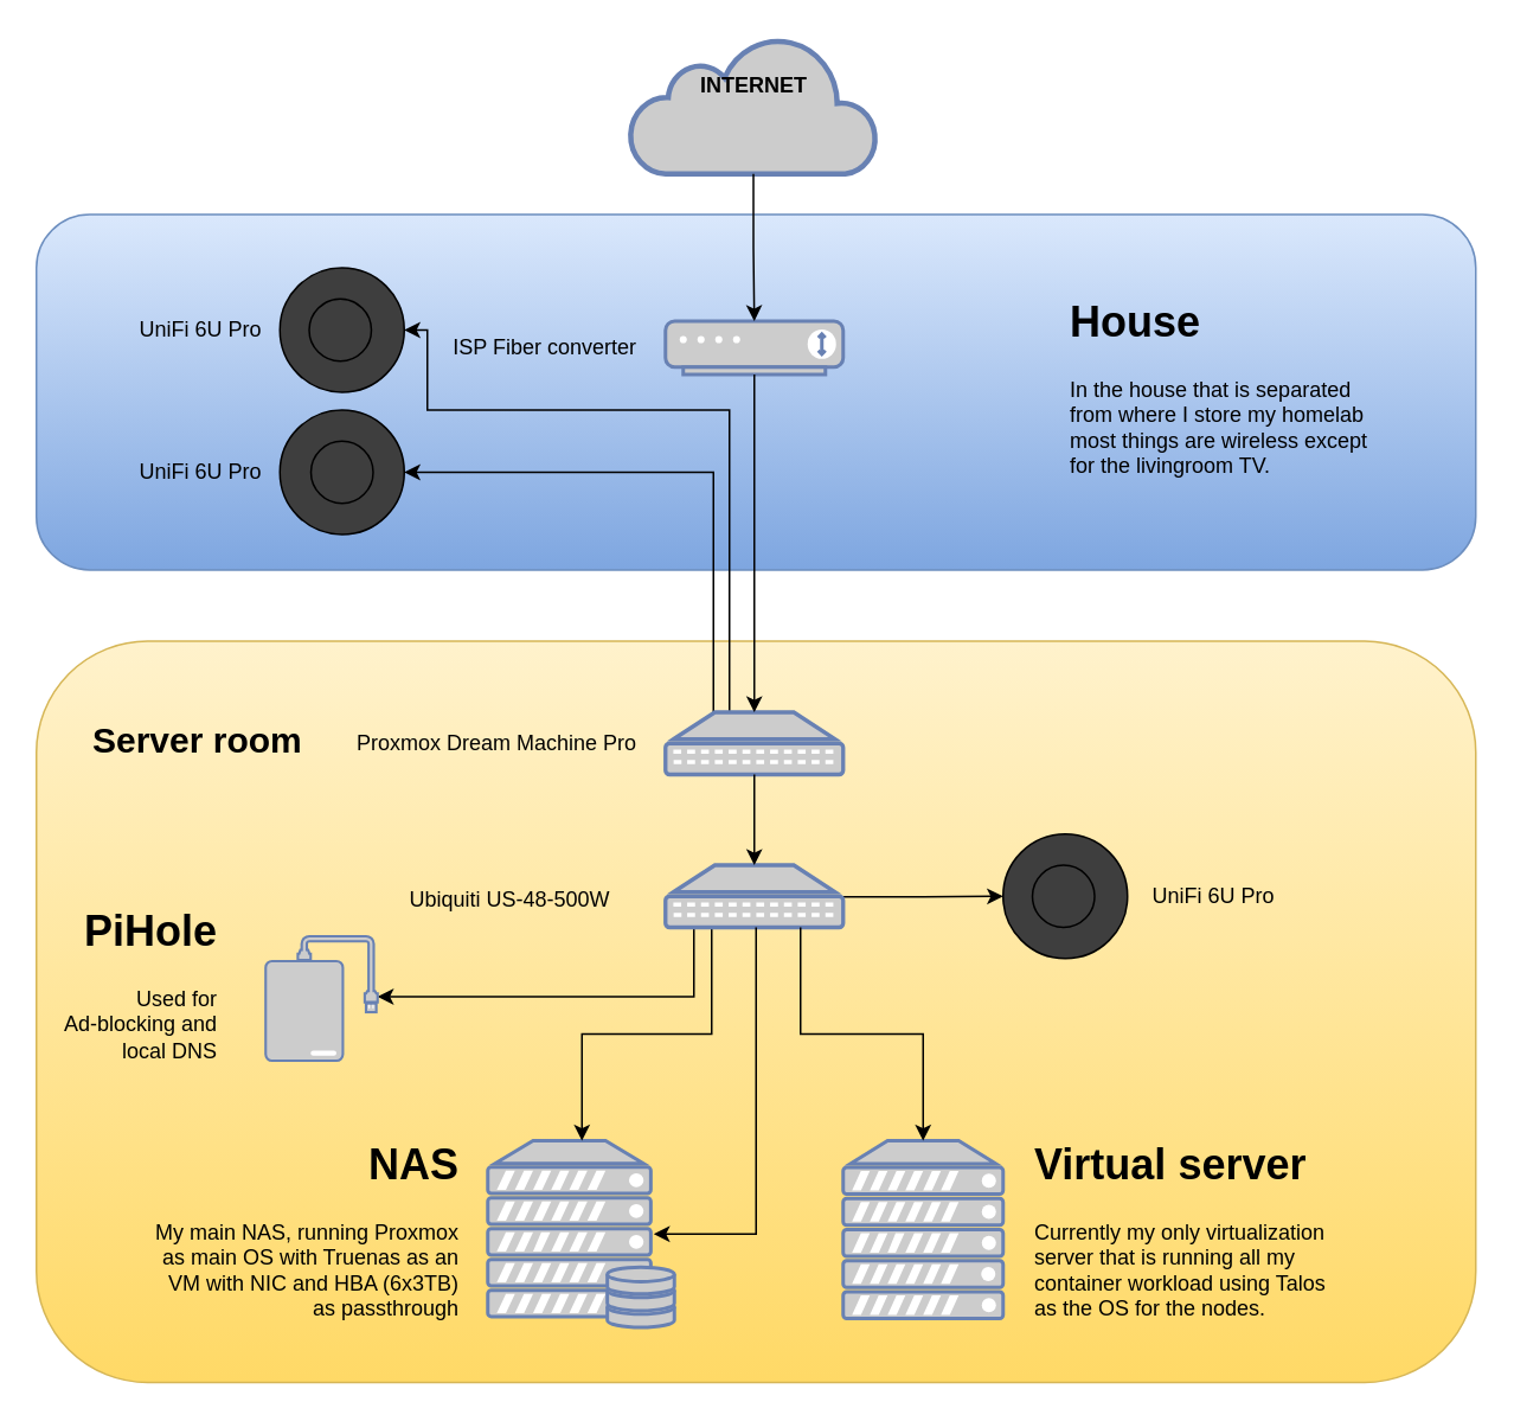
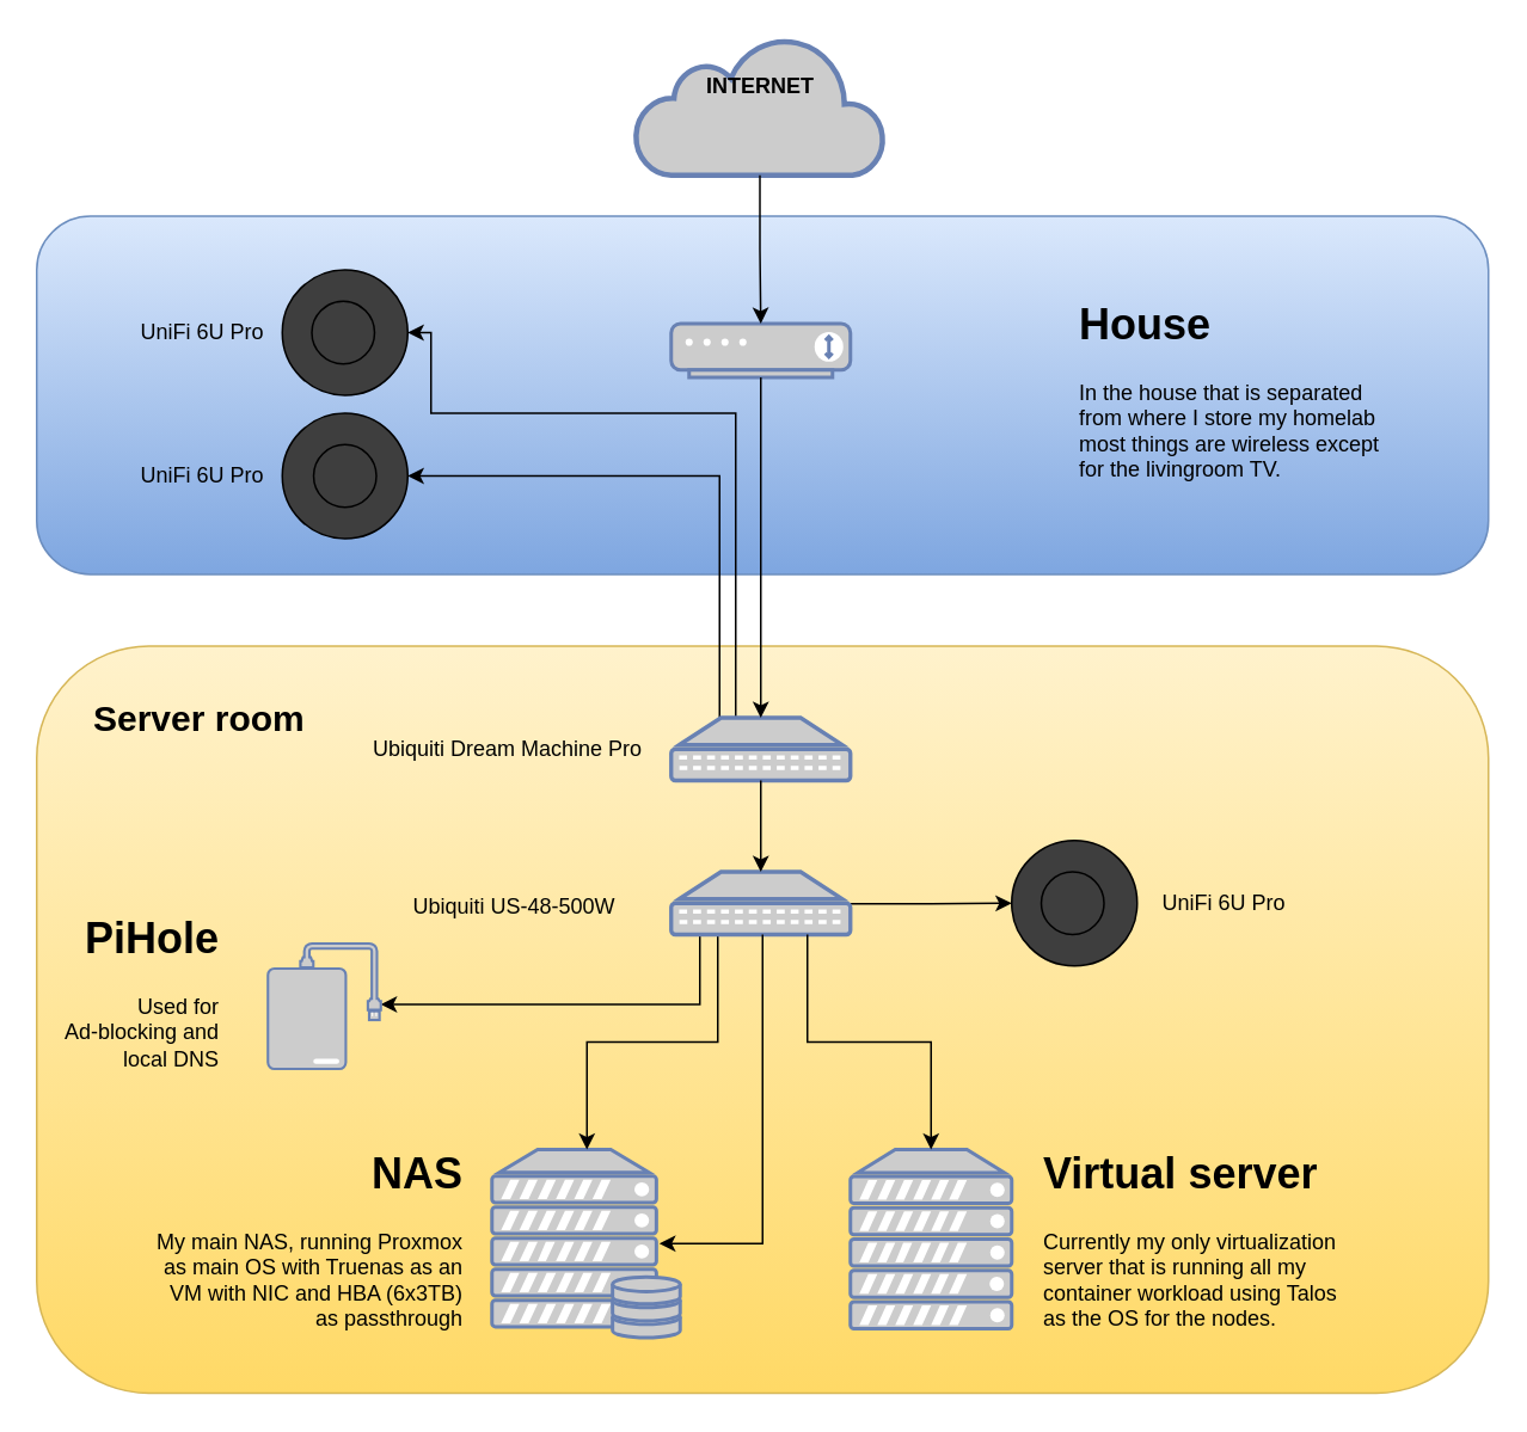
  <mxCell id="0" />
  <mxCell id="1" parent="0" />
  <mxCell id="2" value="" style="rounded=1;whiteSpace=wrap;html=1;fillColor=#dae8fc;gradientColor=#7ea6e0;strokeColor=#6c8ebf;" vertex="1" parent="1"><mxGeometry x="20" y="120" width="810" height="200" as="geometry" /></mxCell>
  <mxCell id="3" value="" style="rounded=1;whiteSpace=wrap;html=1;fillColor=#fff2cc;gradientColor=#ffd966;strokeColor=#d6b656;" vertex="1" parent="1"><mxGeometry x="20" y="360" width="810" height="417" as="geometry" /></mxCell>
  <mxCell id="4" value="" style="fontColor=#0066CC;verticalAlign=top;verticalLabelPosition=bottom;labelPosition=center;align=center;html=1;outlineConnect=0;fillColor=#CCCCCC;strokeColor=#6881B3;gradientColor=none;gradientDirection=north;strokeWidth=2;shape=mxgraph.networks.server;" vertex="1" parent="1"><mxGeometry x="474" y="641" width="90" height="100" as="geometry" /></mxCell>
  <mxCell id="5" value="" style="fontColor=#0066CC;verticalAlign=top;verticalLabelPosition=bottom;labelPosition=center;align=center;html=1;outlineConnect=0;fillColor=#CCCCCC;strokeColor=#6881B3;gradientColor=none;gradientDirection=north;strokeWidth=2;shape=mxgraph.networks.server_storage;" vertex="1" parent="1"><mxGeometry x="274" y="641" width="105" height="105" as="geometry" /></mxCell>
  <mxCell id="6" style="edgeStyle=orthogonalEdgeStyle;rounded=0;orthogonalLoop=1;jettySize=auto;html=1;exitX=0.5;exitY=1;exitDx=0;exitDy=0;exitPerimeter=0;" edge="1" parent="1" source="9" target="5"><mxGeometry relative="1" as="geometry"><Array as="points"><mxPoint x="400" y="521" /><mxPoint x="400" y="581" /><mxPoint x="327" y="581" /></Array></mxGeometry></mxCell>
  <mxCell id="7" style="edgeStyle=orthogonalEdgeStyle;rounded=0;orthogonalLoop=1;jettySize=auto;html=1;exitX=0.02;exitY=0.98;exitDx=0;exitDy=0;exitPerimeter=0;" edge="1" parent="1" source="9" target="21"><mxGeometry relative="1" as="geometry"><Array as="points"><mxPoint x="390" y="520" /><mxPoint x="390" y="560" /></Array></mxGeometry></mxCell>
  <mxCell id="8" style="edgeStyle=orthogonalEdgeStyle;rounded=0;orthogonalLoop=1;jettySize=auto;html=1;exitX=0.98;exitY=0.51;exitDx=0;exitDy=0;exitPerimeter=0;entryX=0;entryY=0.5;entryDx=0;entryDy=0;" edge="1" parent="1" source="9" target="39"><mxGeometry relative="1" as="geometry" /></mxCell>
  <mxCell id="9" value="" style="fontColor=#0066CC;verticalAlign=top;verticalLabelPosition=bottom;labelPosition=center;align=center;html=1;outlineConnect=0;fillColor=#CCCCCC;strokeColor=#6881B3;gradientColor=none;gradientDirection=north;strokeWidth=2;shape=mxgraph.networks.patch_panel;" vertex="1" parent="1"><mxGeometry x="374" y="486" width="100" height="35" as="geometry" /></mxCell>
  <mxCell id="10" style="edgeStyle=orthogonalEdgeStyle;rounded=0;orthogonalLoop=1;jettySize=auto;html=1;entryX=0.5;entryY=0;entryDx=0;entryDy=0;entryPerimeter=0;" edge="1" parent="1" source="9" target="4"><mxGeometry relative="1" as="geometry"><Array as="points"><mxPoint x="450" y="581" /><mxPoint x="519" y="581" /></Array></mxGeometry></mxCell>
  <mxCell id="11" value="Ubiquiti US-48-500W" style="text;html=1;align=right;verticalAlign=middle;whiteSpace=wrap;rounded=0;" vertex="1" parent="1"><mxGeometry x="225" y="491" width="120" height="30" as="geometry" /></mxCell>
  <mxCell id="12" value="&lt;h1 style=&quot;margin-top: 0px;&quot;&gt;NAS&lt;/h1&gt;&lt;p&gt;My main NAS, running Proxmox as main OS with Truenas as an VM with NIC and HBA (6x3TB) as passthrough&lt;/p&gt;" style="text;html=1;whiteSpace=wrap;overflow=hidden;rounded=0;align=right;" vertex="1" parent="1"><mxGeometry x="80" y="633.5" width="180" height="120" as="geometry" /></mxCell>
  <mxCell id="13" value="&lt;h1 style=&quot;margin-top: 0px;&quot;&gt;Virtual server&lt;/h1&gt;&lt;p&gt;Currently my only virtualization server that is running all my container workload using Talos as the OS for the nodes.&lt;/p&gt;" style="text;html=1;whiteSpace=wrap;overflow=hidden;rounded=0;align=left;" vertex="1" parent="1"><mxGeometry x="580" y="633.5" width="180" height="120" as="geometry" /></mxCell>
  <mxCell id="14" value="" style="fontColor=#0066CC;verticalAlign=top;verticalLabelPosition=bottom;labelPosition=center;align=center;html=1;outlineConnect=0;fillColor=#CCCCCC;strokeColor=#6881B3;gradientColor=none;gradientDirection=north;strokeWidth=2;shape=mxgraph.networks.modem;" vertex="1" parent="1"><mxGeometry x="374" y="180" width="100" height="30" as="geometry" /></mxCell>
  <mxCell id="15" value="" style="group" vertex="1" connectable="0" parent="1"><mxGeometry x="354" y="20" width="139" height="77.22" as="geometry" /></mxCell>
  <mxCell id="16" value="" style="html=1;outlineConnect=0;fillColor=#CCCCCC;strokeColor=#6881B3;gradientColor=none;gradientDirection=north;strokeWidth=2;shape=mxgraph.networks.cloud;fontColor=#ffffff;" vertex="1" parent="15"><mxGeometry width="139" height="77.22" as="geometry" /></mxCell>
  <mxCell id="17" value="INTERNET" style="text;html=1;align=center;verticalAlign=middle;whiteSpace=wrap;rounded=0;fillColor=none;fontStyle=1" vertex="1" parent="15"><mxGeometry x="40" y="13.22" width="60" height="30" as="geometry" /></mxCell>
  <mxCell id="18" style="edgeStyle=orthogonalEdgeStyle;rounded=0;orthogonalLoop=1;jettySize=auto;html=1;exitX=0.5;exitY=1;exitDx=0;exitDy=0;exitPerimeter=0;" edge="1" parent="1" source="16" target="14"><mxGeometry relative="1" as="geometry" /></mxCell>
- <mxCell id="19" value="ISP Fiber converter" style="text;html=1;align=right;verticalAlign=middle;whiteSpace=wrap;rounded=0;" vertex="1" parent="1"><mxGeometry x="250" y="180" width="110" height="30" as="geometry" /></mxCell>
- <mxCell id="20" value="Server room" style="text;html=1;align=left;verticalAlign=middle;whiteSpace=wrap;rounded=0;fontStyle=1;fontSize=20;" vertex="1" parent="1"><mxGeometry x="50" y="400" width="130" height="30" as="geometry" /></mxCell>
+ <mxCell id="20" value="Server room" style="text;html=1;align=left;verticalAlign=middle;whiteSpace=wrap;rounded=0;fontStyle=1;fontSize=20;" vertex="1" parent="1"><mxGeometry x="50" y="385" width="130" height="30" as="geometry" /></mxCell>
  <mxCell id="21" value="" style="fontColor=#0066CC;verticalAlign=top;verticalLabelPosition=bottom;labelPosition=center;align=center;html=1;outlineConnect=0;fillColor=#CCCCCC;strokeColor=#6881B3;gradientColor=none;gradientDirection=north;strokeWidth=2;shape=mxgraph.networks.external_storage;" vertex="1" parent="1"><mxGeometry x="149" y="526" width="63" height="70" as="geometry" /></mxCell>
  <mxCell id="22" value="&lt;h1 style=&quot;margin-top: 0px;&quot;&gt;PiHole&lt;/h1&gt;&lt;div&gt;Used for&lt;/div&gt;&lt;div&gt;Ad-blocking and local DNS&lt;/div&gt;" style="text;html=1;whiteSpace=wrap;overflow=hidden;rounded=0;align=right;" vertex="1" parent="1"><mxGeometry x="25" y="503" width="99" height="120" as="geometry" /></mxCell>
  <mxCell id="23" value="&lt;h1 style=&quot;margin-top: 0px;&quot;&gt;House&lt;/h1&gt;&lt;p&gt;In the house that is separated from where I store my homelab most things are wireless except for the livingroom TV.&lt;/p&gt;" style="text;html=1;whiteSpace=wrap;overflow=hidden;rounded=0;" vertex="1" parent="1"><mxGeometry x="600" y="160" width="180" height="120" as="geometry" /></mxCell>
  <mxCell id="24" style="edgeStyle=orthogonalEdgeStyle;rounded=0;orthogonalLoop=1;jettySize=auto;html=1;exitX=0.27;exitY=0;exitDx=0;exitDy=0;exitPerimeter=0;entryX=1;entryY=0.5;entryDx=0;entryDy=0;" edge="1" parent="1" source="26" target="31"><mxGeometry relative="1" as="geometry" /></mxCell>
  <mxCell id="25" style="edgeStyle=orthogonalEdgeStyle;rounded=0;orthogonalLoop=1;jettySize=auto;html=1;exitX=0.27;exitY=0;exitDx=0;exitDy=0;exitPerimeter=0;entryX=1;entryY=0.5;entryDx=0;entryDy=0;" edge="1" parent="1" source="26" target="35"><mxGeometry relative="1" as="geometry"><Array as="points"><mxPoint x="410" y="400" /><mxPoint x="410" y="230" /><mxPoint x="240" y="230" /><mxPoint x="240" y="185" /></Array></mxGeometry></mxCell>
  <mxCell id="26" value="" style="fontColor=#0066CC;verticalAlign=top;verticalLabelPosition=bottom;labelPosition=center;align=center;html=1;outlineConnect=0;fillColor=#CCCCCC;strokeColor=#6881B3;gradientColor=none;gradientDirection=north;strokeWidth=2;shape=mxgraph.networks.patch_panel;" vertex="1" parent="1"><mxGeometry x="374" y="400" width="100" height="35" as="geometry" /></mxCell>
- <mxCell id="27" value="Proxmox Dream Machine Pro" style="text;html=1;align=right;verticalAlign=middle;whiteSpace=wrap;rounded=0;" vertex="1" parent="1"><mxGeometry x="190" y="402.5" width="170" height="30" as="geometry" /></mxCell>
+ <mxCell id="27" value="Ubiquiti Dream Machine Pro" style="text;html=1;align=right;verticalAlign=middle;whiteSpace=wrap;rounded=0;" vertex="1" parent="1"><mxGeometry x="190" y="402.5" width="170" height="30" as="geometry" /></mxCell>
  <mxCell id="28" style="edgeStyle=orthogonalEdgeStyle;rounded=0;orthogonalLoop=1;jettySize=auto;html=1;exitX=0.5;exitY=1;exitDx=0;exitDy=0;exitPerimeter=0;entryX=0.5;entryY=0;entryDx=0;entryDy=0;entryPerimeter=0;" edge="1" parent="1" source="26" target="9"><mxGeometry relative="1" as="geometry" /></mxCell>
  <mxCell id="29" style="edgeStyle=orthogonalEdgeStyle;rounded=0;orthogonalLoop=1;jettySize=auto;html=1;entryX=0.5;entryY=0;entryDx=0;entryDy=0;entryPerimeter=0;" edge="1" parent="1" source="14" target="26"><mxGeometry relative="1" as="geometry" /></mxCell>
  <mxCell id="30" value="" style="group;movable=1;resizable=1;rotatable=1;deletable=1;editable=1;locked=0;connectable=1;" vertex="1" connectable="0" parent="1"><mxGeometry x="157" y="230" width="70" height="70" as="geometry" /></mxCell>
  <mxCell id="31" value="" style="ellipse;whiteSpace=wrap;html=1;aspect=fixed;fillColor=light-dark(#3E3E3E,#3E3E3E);strokeColor=light-dark(#000000,#6B81AC);movable=1;resizable=1;rotatable=1;deletable=1;editable=1;locked=0;connectable=1;" vertex="1" parent="30"><mxGeometry width="70" height="70" as="geometry" /></mxCell>
  <mxCell id="32" value="" style="ellipse;whiteSpace=wrap;html=1;aspect=fixed;fillColor=light-dark(#3E3E3E,#3E3E3E);strokeColor=light-dark(#000000,#6B81AC);movable=1;resizable=1;rotatable=1;deletable=1;editable=1;locked=0;connectable=1;" vertex="1" parent="30"><mxGeometry x="17.5" y="17.5" width="35" height="35" as="geometry" /></mxCell>
  <mxCell id="33" value="UniFi 6U Pro" style="text;html=1;align=right;verticalAlign=middle;whiteSpace=wrap;rounded=0;" vertex="1" parent="1"><mxGeometry x="70" y="250" width="79" height="30" as="geometry" /></mxCell>
  <mxCell id="34" value="" style="group" vertex="1" connectable="0" parent="1"><mxGeometry x="157" y="150" width="70" height="70" as="geometry" /></mxCell>
  <mxCell id="35" value="" style="ellipse;whiteSpace=wrap;html=1;aspect=fixed;fillColor=light-dark(#3E3E3E,#3E3E3E);strokeColor=light-dark(#000000,#6B81AC);movable=1;resizable=1;rotatable=1;deletable=1;editable=1;locked=0;connectable=1;" vertex="1" parent="34"><mxGeometry width="70" height="70" as="geometry" /></mxCell>
  <mxCell id="36" value="" style="ellipse;whiteSpace=wrap;html=1;aspect=fixed;fillColor=light-dark(#3E3E3E,#3E3E3E);strokeColor=light-dark(#000000,#6B81AC);movable=1;resizable=1;rotatable=1;deletable=1;editable=1;locked=0;connectable=1;" vertex="1" parent="34"><mxGeometry x="16.5" y="17.5" width="35" height="35" as="geometry" /></mxCell>
  <mxCell id="37" value="UniFi 6U Pro" style="text;html=1;align=right;verticalAlign=middle;whiteSpace=wrap;rounded=0;" vertex="1" parent="1"><mxGeometry x="70" y="170" width="79" height="30" as="geometry" /></mxCell>
  <mxCell id="38" value="" style="group" vertex="1" connectable="0" parent="1"><mxGeometry x="564" y="468.5" width="70" height="70" as="geometry" /></mxCell>
  <mxCell id="39" value="" style="ellipse;whiteSpace=wrap;html=1;aspect=fixed;fillColor=light-dark(#3E3E3E,#3E3E3E);strokeColor=light-dark(#000000,#6B81AC);movable=1;resizable=1;rotatable=1;deletable=1;editable=1;locked=0;connectable=1;" vertex="1" parent="38"><mxGeometry width="70" height="70" as="geometry" /></mxCell>
  <mxCell id="40" value="" style="ellipse;whiteSpace=wrap;html=1;aspect=fixed;fillColor=light-dark(#3E3E3E,#3E3E3E);strokeColor=light-dark(#000000,#6B81AC);movable=1;resizable=1;rotatable=1;deletable=1;editable=1;locked=0;connectable=1;" vertex="1" parent="38"><mxGeometry x="16.5" y="17.5" width="35" height="35" as="geometry" /></mxCell>
  <mxCell id="41" value="UniFi 6U Pro" style="text;html=1;align=right;verticalAlign=middle;whiteSpace=wrap;rounded=0;" vertex="1" parent="1"><mxGeometry x="640" y="488.5" width="79" height="30" as="geometry" /></mxCell>
  <mxCell id="42" style="edgeStyle=orthogonalEdgeStyle;rounded=0;orthogonalLoop=1;jettySize=auto;html=1;exitX=0.5;exitY=1;exitDx=0;exitDy=0;exitPerimeter=0;entryX=0.88;entryY=0.5;entryDx=0;entryDy=0;entryPerimeter=0;" edge="1" parent="1"><mxGeometry relative="1" as="geometry"><mxPoint x="425" y="521" as="sourcePoint" /><mxPoint x="367.4" y="693.5" as="targetPoint" /><Array as="points"><mxPoint x="425" y="694" /></Array></mxGeometry></mxCell>
